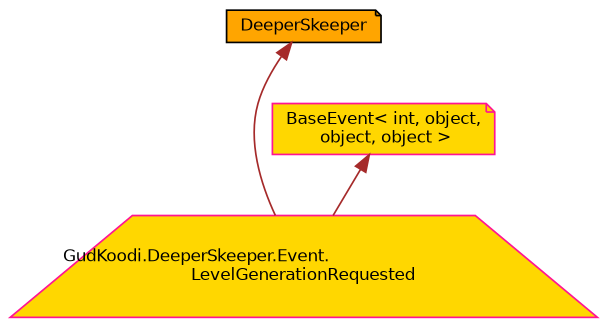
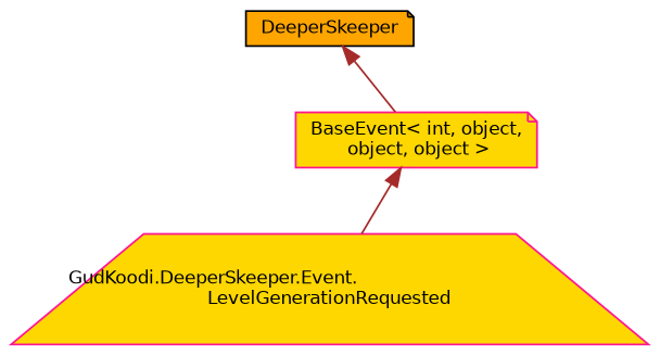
  digraph {
    node [color=deeppink fillcolor=gold fontname=Helvetica fontsize=10 shape=note style=filled]
    edge [color=brown dir=back fontname=Helvetica fontsize=10 labelfontname=Helvetica labelfontsize=10 style=solid]
    n1 [fontcolor=black height=0.2 label="GudKoodi.DeeperSkeeper.Event.\lLevelGenerationRequested" shape=trapezium width=0.4]
    n2 [height=0.2 label="BaseEvent\< int, object,\l object, object \>" width=0.4]
    n3 [color=black fillcolor=orange height=0.2 label=DeeperSkeeper width=0.4]
    n2 -> n1
-   n3 -> n1
+   n3 -> n2
  }
